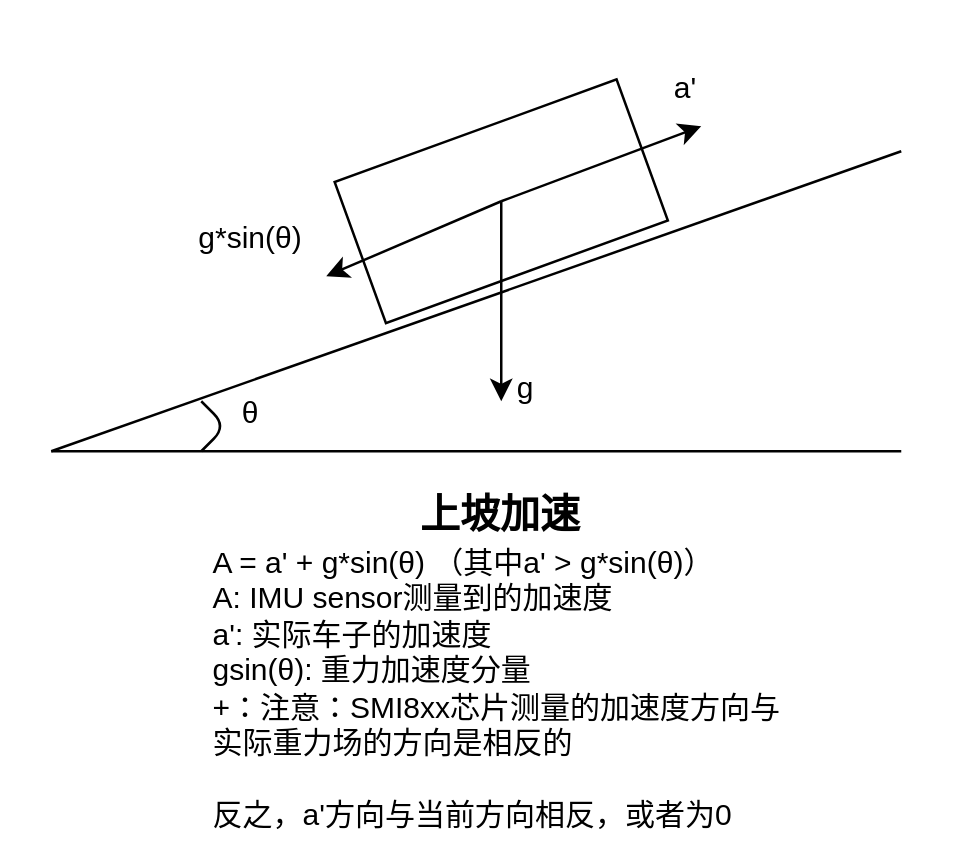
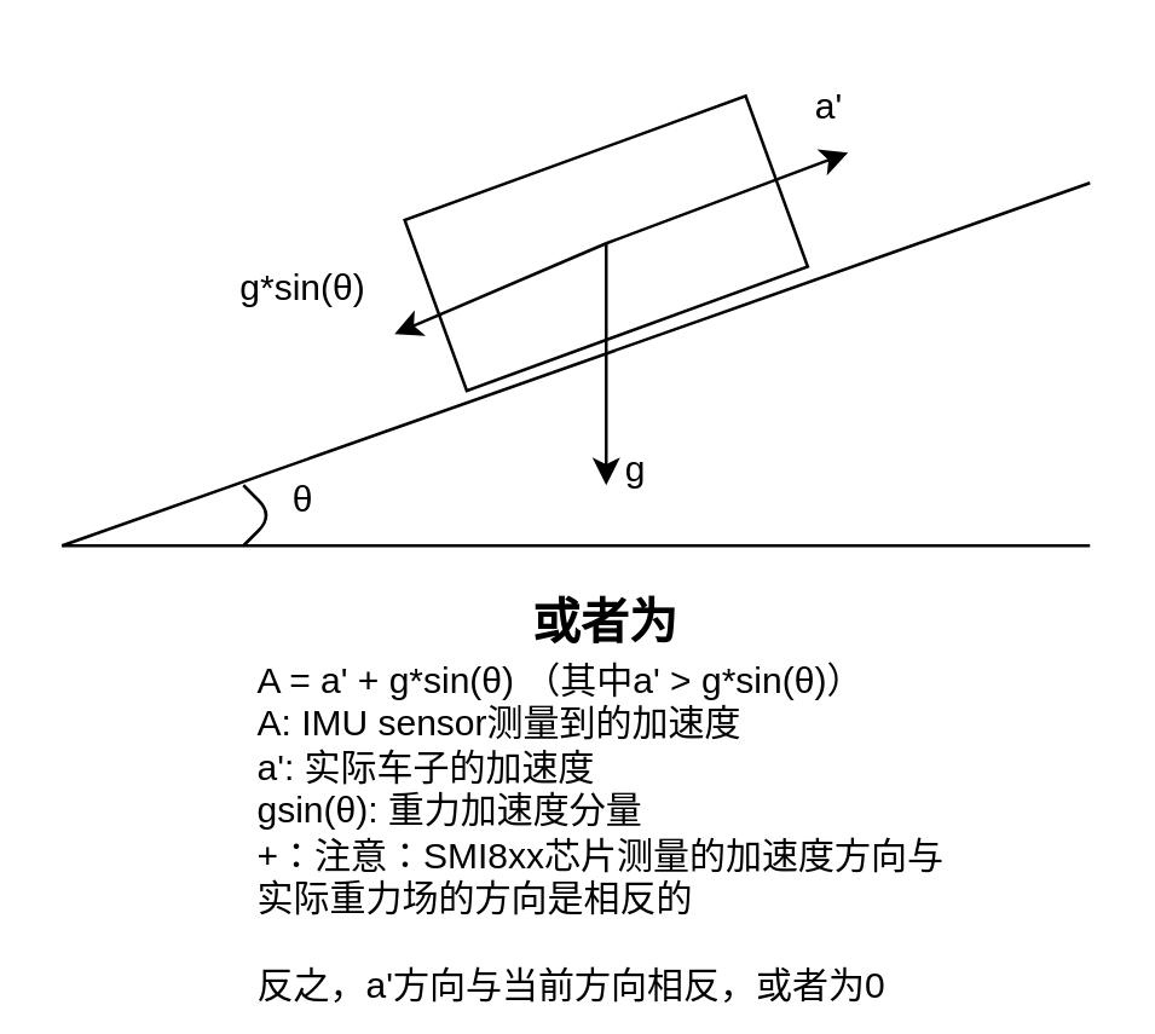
  <mxCell id="0" />
  <mxCell id="1" parent="0" />
  <mxCell id="2" value="" style="endArrow=none;html=1;rounded=0;" edge="1" parent="1"><mxGeometry width="50" height="50" relative="1" as="geometry"><mxPoint x="20" y="180" as="sourcePoint" /><mxPoint x="360" y="180" as="targetPoint" /></mxGeometry></mxCell>
  <mxCell id="3" value="" style="endArrow=none;html=1;rounded=0;" edge="1" parent="1"><mxGeometry width="50" height="50" relative="1" as="geometry"><mxPoint x="20" y="180" as="sourcePoint" /><mxPoint x="360" y="60" as="targetPoint" /></mxGeometry></mxCell>
  <mxCell id="4" value="" style="rounded=0;whiteSpace=wrap;html=1;rotation=-20;" vertex="1" parent="1"><mxGeometry x="140" y="50" width="120" height="60" as="geometry" /></mxCell>
  <mxCell id="5" value="" style="endArrow=classic;html=1;rounded=0;" edge="1" parent="1"><mxGeometry width="50" height="50" relative="1" as="geometry"><mxPoint x="200" y="80" as="sourcePoint" /><mxPoint x="280" y="50" as="targetPoint" /></mxGeometry></mxCell>
- <mxCell id="6" value="上坡加速" style="text;html=1;strokeColor=none;fillColor=none;align=center;verticalAlign=middle;whiteSpace=wrap;rounded=0;labelBorderColor=none;labelBackgroundColor=none;fontStyle=1;fontSize=16;" vertex="1" parent="1"><mxGeometry x="160" y="190" width="80" height="30" as="geometry" /></mxCell>
+ <mxCell id="6" value="或者为" style="text;html=1;strokeColor=none;fillColor=none;align=center;verticalAlign=middle;whiteSpace=wrap;rounded=0;labelBorderColor=none;labelBackgroundColor=none;fontStyle=1;fontSize=16;" vertex="1" parent="1"><mxGeometry x="160" y="190" width="80" height="30" as="geometry" /></mxCell>
  <mxCell id="7" value="a'" style="text;html=1;strokeColor=none;fillColor=none;align=center;verticalAlign=middle;whiteSpace=wrap;rounded=0;" vertex="1" parent="1"><mxGeometry x="243.75" y="20" width="60" height="30" as="geometry" /></mxCell>
  <mxCell id="8" value="" style="endArrow=classic;html=1;rounded=0;" edge="1" parent="1"><mxGeometry width="50" height="50" relative="1" as="geometry"><mxPoint x="200" y="80" as="sourcePoint" /><mxPoint x="200" y="160" as="targetPoint" /></mxGeometry></mxCell>
  <mxCell id="9" value="g" style="text;html=1;strokeColor=none;fillColor=none;align=center;verticalAlign=middle;whiteSpace=wrap;rounded=0;" vertex="1" parent="1"><mxGeometry x="180" y="140" width="60" height="30" as="geometry" /></mxCell>
  <mxCell id="10" value="" style="endArrow=classic;html=1;rounded=0;" edge="1" parent="1"><mxGeometry width="50" height="50" relative="1" as="geometry"><mxPoint x="200" y="80" as="sourcePoint" /><mxPoint x="130" y="110" as="targetPoint" /></mxGeometry></mxCell>
  <mxCell id="11" value="g*sin(θ)" style="text;html=1;strokeColor=none;fillColor=none;align=center;verticalAlign=middle;whiteSpace=wrap;rounded=0;" vertex="1" parent="1"><mxGeometry x="70" y="80" width="60" height="30" as="geometry" /></mxCell>
  <mxCell id="12" value="θ" style="text;html=1;strokeColor=none;fillColor=none;align=center;verticalAlign=middle;whiteSpace=wrap;rounded=0;" vertex="1" parent="1"><mxGeometry x="70" y="150" width="60" height="30" as="geometry" /></mxCell>
  <mxCell id="13" value="" style="endArrow=none;html=1;rounded=1;" edge="1" parent="1"><mxGeometry width="50" height="50" relative="1" as="geometry"><mxPoint x="80" y="180" as="sourcePoint" /><mxPoint x="80" y="160" as="targetPoint" /><Array as="points"><mxPoint x="90" y="170" /></Array></mxGeometry></mxCell>
  <mxCell id="14" value="A = a' + g*sin(θ) （其中a' &amp;gt; g*sin(&lt;span style=&quot;text-align: center;&quot;&gt;θ&lt;/span&gt;)）&lt;br&gt;A: IMU sensor测量到的加速度&lt;br&gt;a': 实际车子的加速度&lt;br&gt;gsin(θ): 重力加速度分量&lt;br&gt;+：&lt;span style=&quot;text-align: center;&quot;&gt;&lt;font style=&quot;font-size: 12px;&quot;&gt;注意：SMI8xx芯片测量的加速度方向与实际重力场的方向是相反的&lt;/font&gt;&lt;/span&gt;&lt;br&gt;&lt;br&gt;反之，a'方向与当前方向相反，或者为0" style="text;html=1;strokeColor=none;fillColor=none;align=left;verticalAlign=middle;whiteSpace=wrap;rounded=0;" vertex="1" parent="1"><mxGeometry x="83.13" y="230" width="233.75" height="90" as="geometry" /></mxCell>
